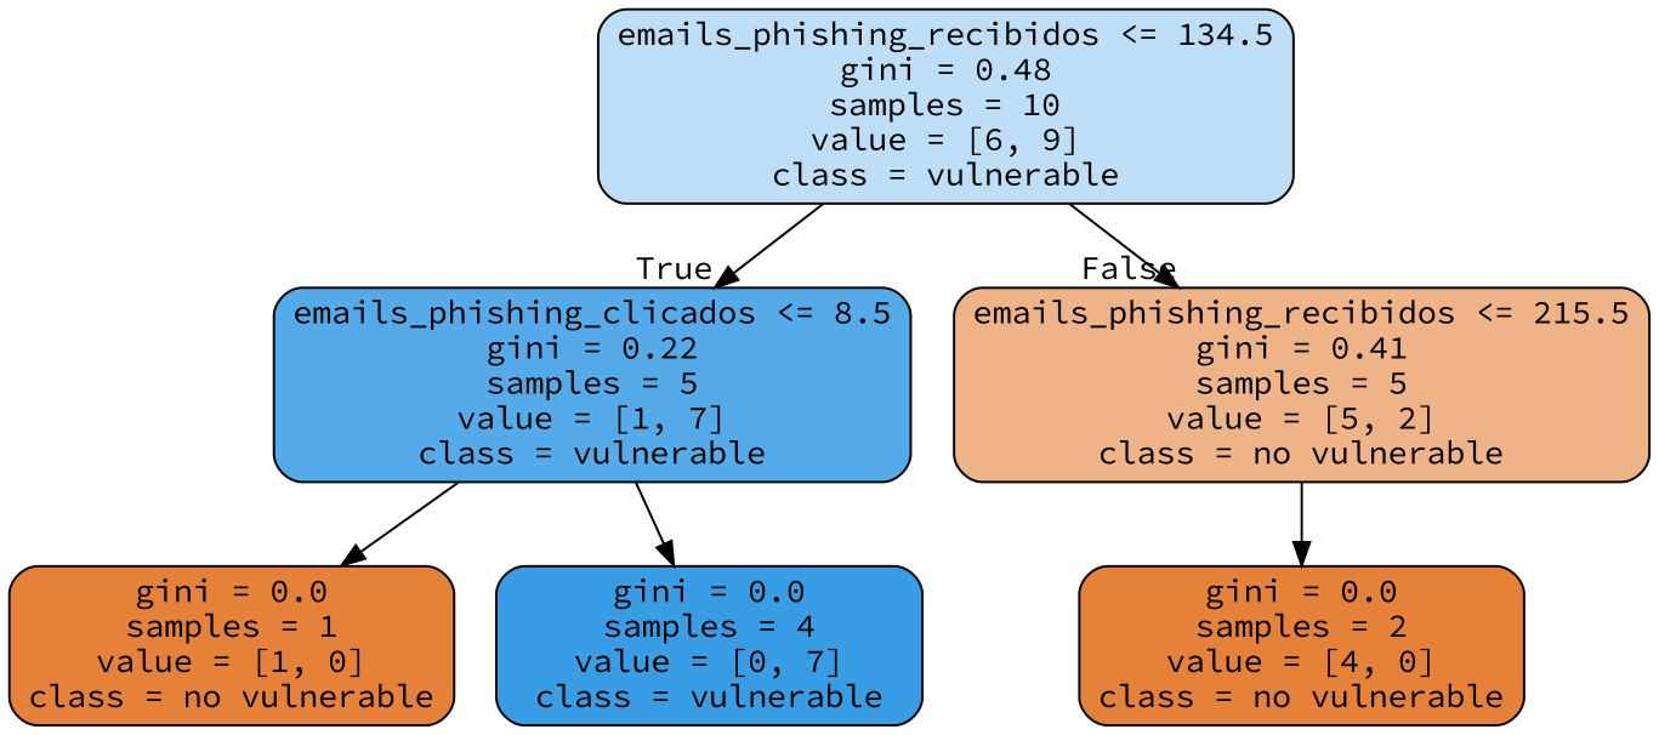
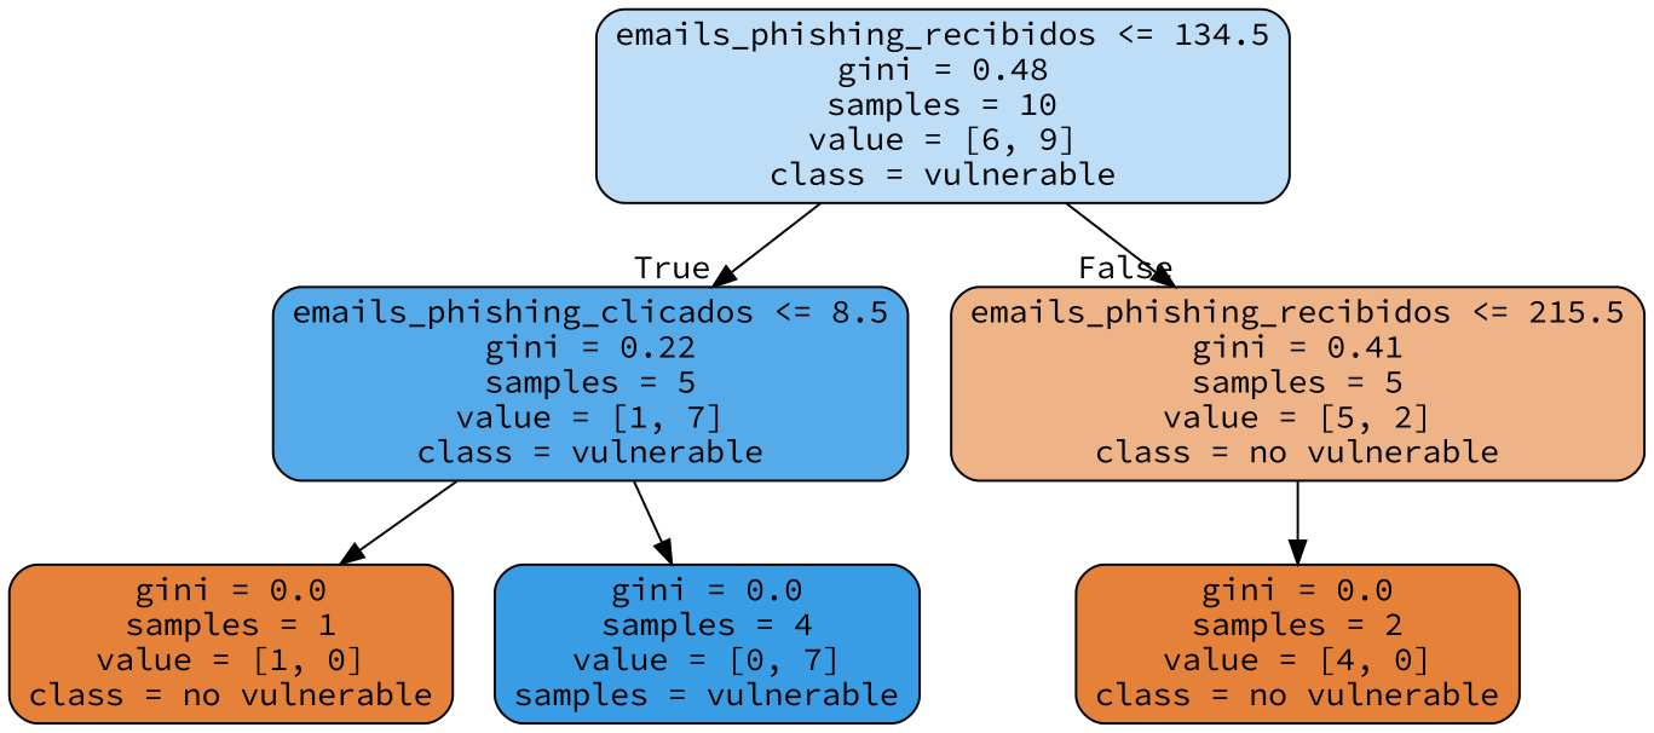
  digraph {
    fontname="Source Code Pro"
    node [color=black fillcolor="#e58139" fontname="Source Code Pro" shape=box style="filled, rounded"]
    edge [fontname="Source Code Pro"]
    n1 [fillcolor="#bddef6" label="emails_phishing_recibidos <= 134.5\ngini = 0.48\nsamples = 10\nvalue = [6, 9]\nclass = vulnerable"]
    n2 [fillcolor="#55abe9" label="emails_phishing_clicados <= 8.5\ngini = 0.22\nsamples = 5\nvalue = [1, 7]\nclass = vulnerable"]
    n3 [fillcolor="#efb388" label="emails_phishing_recibidos <= 215.5\ngini = 0.41\nsamples = 5\nvalue = [5, 2]\nclass = no vulnerable"]
    n4 [label="gini = 0.0\nsamples = 1\nvalue = [1, 0]\nclass = no vulnerable"]
-   n5 [fillcolor="#399de5" label="gini = 0.0\nsamples = 4\nvalue = [0, 7]\nclass = vulnerable"]
+   n5 [fillcolor="#399de5" label="gini = 0.0\nsamples = 4\nvalue = [0, 7]\nsamples = vulnerable"]
    n6 [label="gini = 0.0\nsamples = 2\nvalue = [4, 0]\nclass = no vulnerable"]
    n1 -> n2 [headlabel=True labelangle=45 labeldistance=2.5]
    n1 -> n3 [headlabel=False labelangle=-45 labeldistance=2.5]
    n2 -> n4
    n2 -> n5
    n3 -> n6
  }
